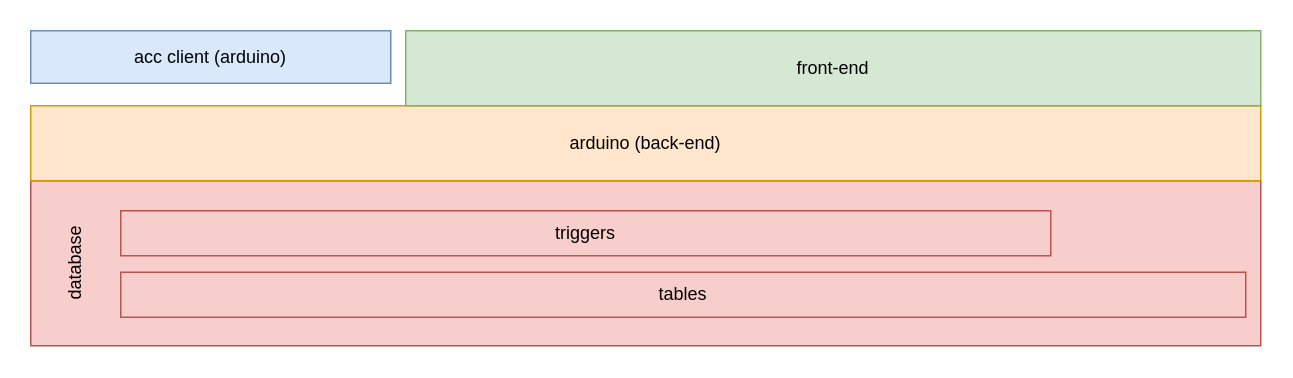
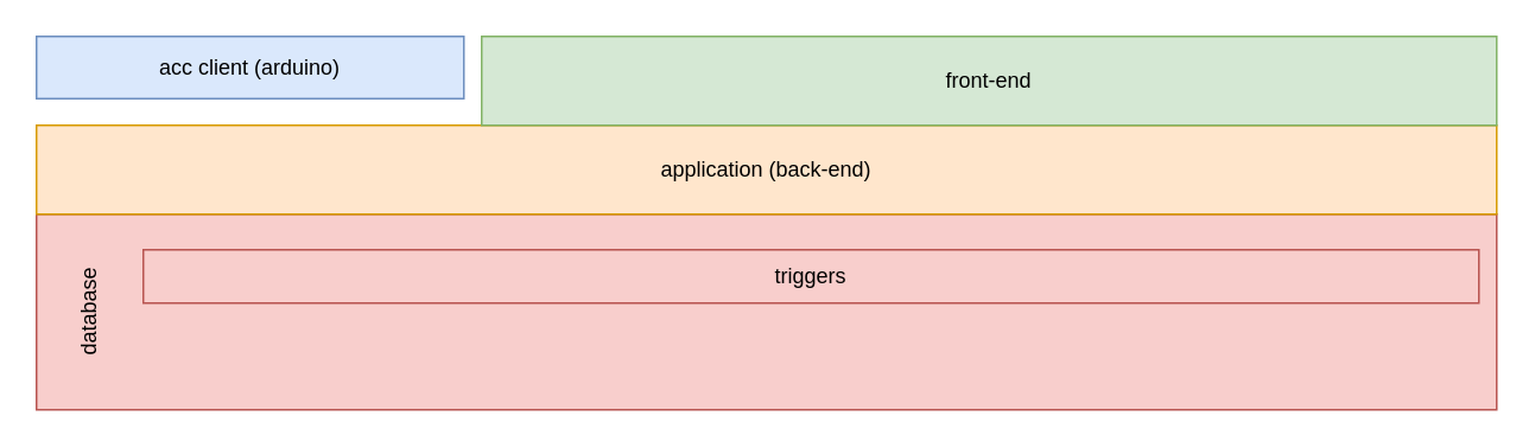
  <mxCell id="0" />
  <mxCell id="1" parent="0" />
  <mxCell id="2" value="" style="rounded=0;whiteSpace=wrap;html=1;fillColor=#f8cecc;strokeColor=#b85450;" parent="1" vertex="1"><mxGeometry x="20" y="120" width="820" height="110" as="geometry" /></mxCell>
- <mxCell id="3" value="&lt;span style=&quot;white-space: normal&quot;&gt;arduino (back-end)&lt;/span&gt;" style="rounded=0;whiteSpace=wrap;html=1;fillColor=#ffe6cc;strokeColor=#d79b00;" parent="1" vertex="1"><mxGeometry x="20" y="70" width="820" height="50" as="geometry" /></mxCell>
+ <mxCell id="3" value="&lt;span style=&quot;white-space: normal&quot;&gt;application (back-end)&lt;/span&gt;" style="rounded=0;whiteSpace=wrap;html=1;fillColor=#ffe6cc;strokeColor=#d79b00;" parent="1" vertex="1"><mxGeometry x="20" y="70" width="820" height="50" as="geometry" /></mxCell>
  <mxCell id="4" value="database" style="text;html=1;strokeColor=none;fillColor=none;align=center;verticalAlign=middle;whiteSpace=wrap;rounded=0;rotation=-90;" parent="1" vertex="1"><mxGeometry x="30" y="165" width="40" height="20" as="geometry" /></mxCell>
- <mxCell id="5" value="tables" style="rounded=0;whiteSpace=wrap;html=1;fillColor=#f8cecc;strokeColor=#b85450;" parent="1" vertex="1"><mxGeometry x="80" y="181" width="750" height="30" as="geometry" /></mxCell>
- <mxCell id="6" value="triggers" style="rounded=0;whiteSpace=wrap;html=1;fillColor=#f8cecc;strokeColor=#b85450;" parent="1" vertex="1"><mxGeometry x="80" y="140" width="620" height="30" as="geometry" /></mxCell>
+ <mxCell id="6" value="triggers" style="rounded=0;whiteSpace=wrap;html=1;fillColor=#f8cecc;strokeColor=#b85450;" parent="1" vertex="1"><mxGeometry x="80" y="140" width="750" height="30" as="geometry" /></mxCell>
  <mxCell id="7" value="&lt;span style=&quot;white-space: normal&quot;&gt;front-end&lt;/span&gt;" style="rounded=0;whiteSpace=wrap;html=1;fillColor=#d5e8d4;strokeColor=#82b366;" parent="1" vertex="1"><mxGeometry x="270" y="20" width="570" height="50" as="geometry" /></mxCell>
  <mxCell id="8" value="&lt;span style=&quot;white-space: normal&quot;&gt;acc client (arduino)&lt;/span&gt;" style="rounded=0;whiteSpace=wrap;html=1;fillColor=#dae8fc;strokeColor=#6c8ebf;" parent="1" vertex="1"><mxGeometry x="20" y="20" width="240" height="35" as="geometry" /></mxCell>
